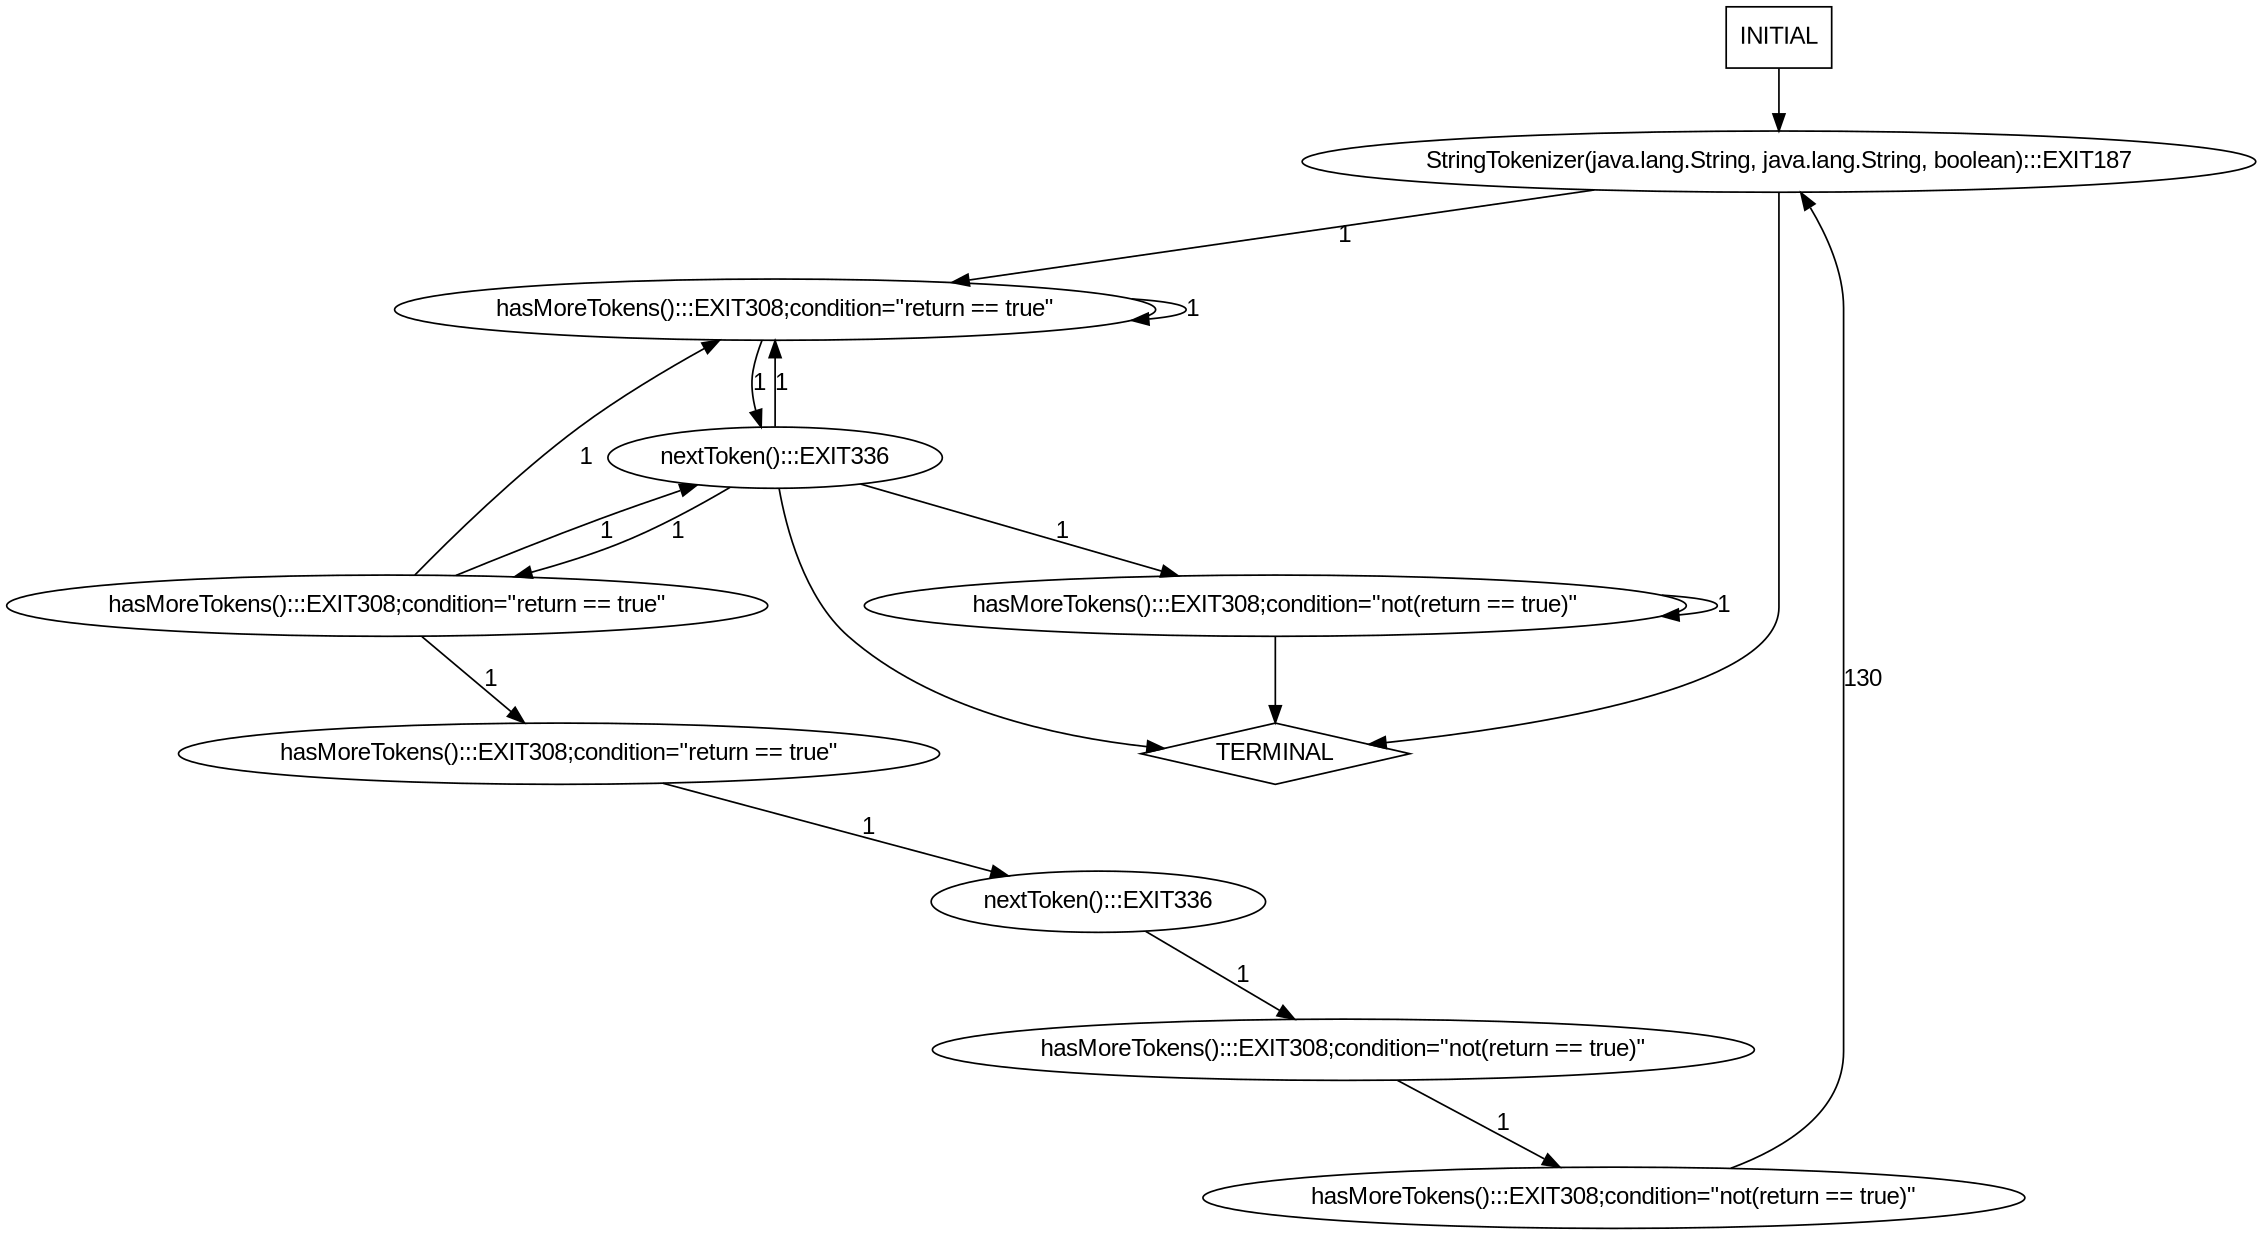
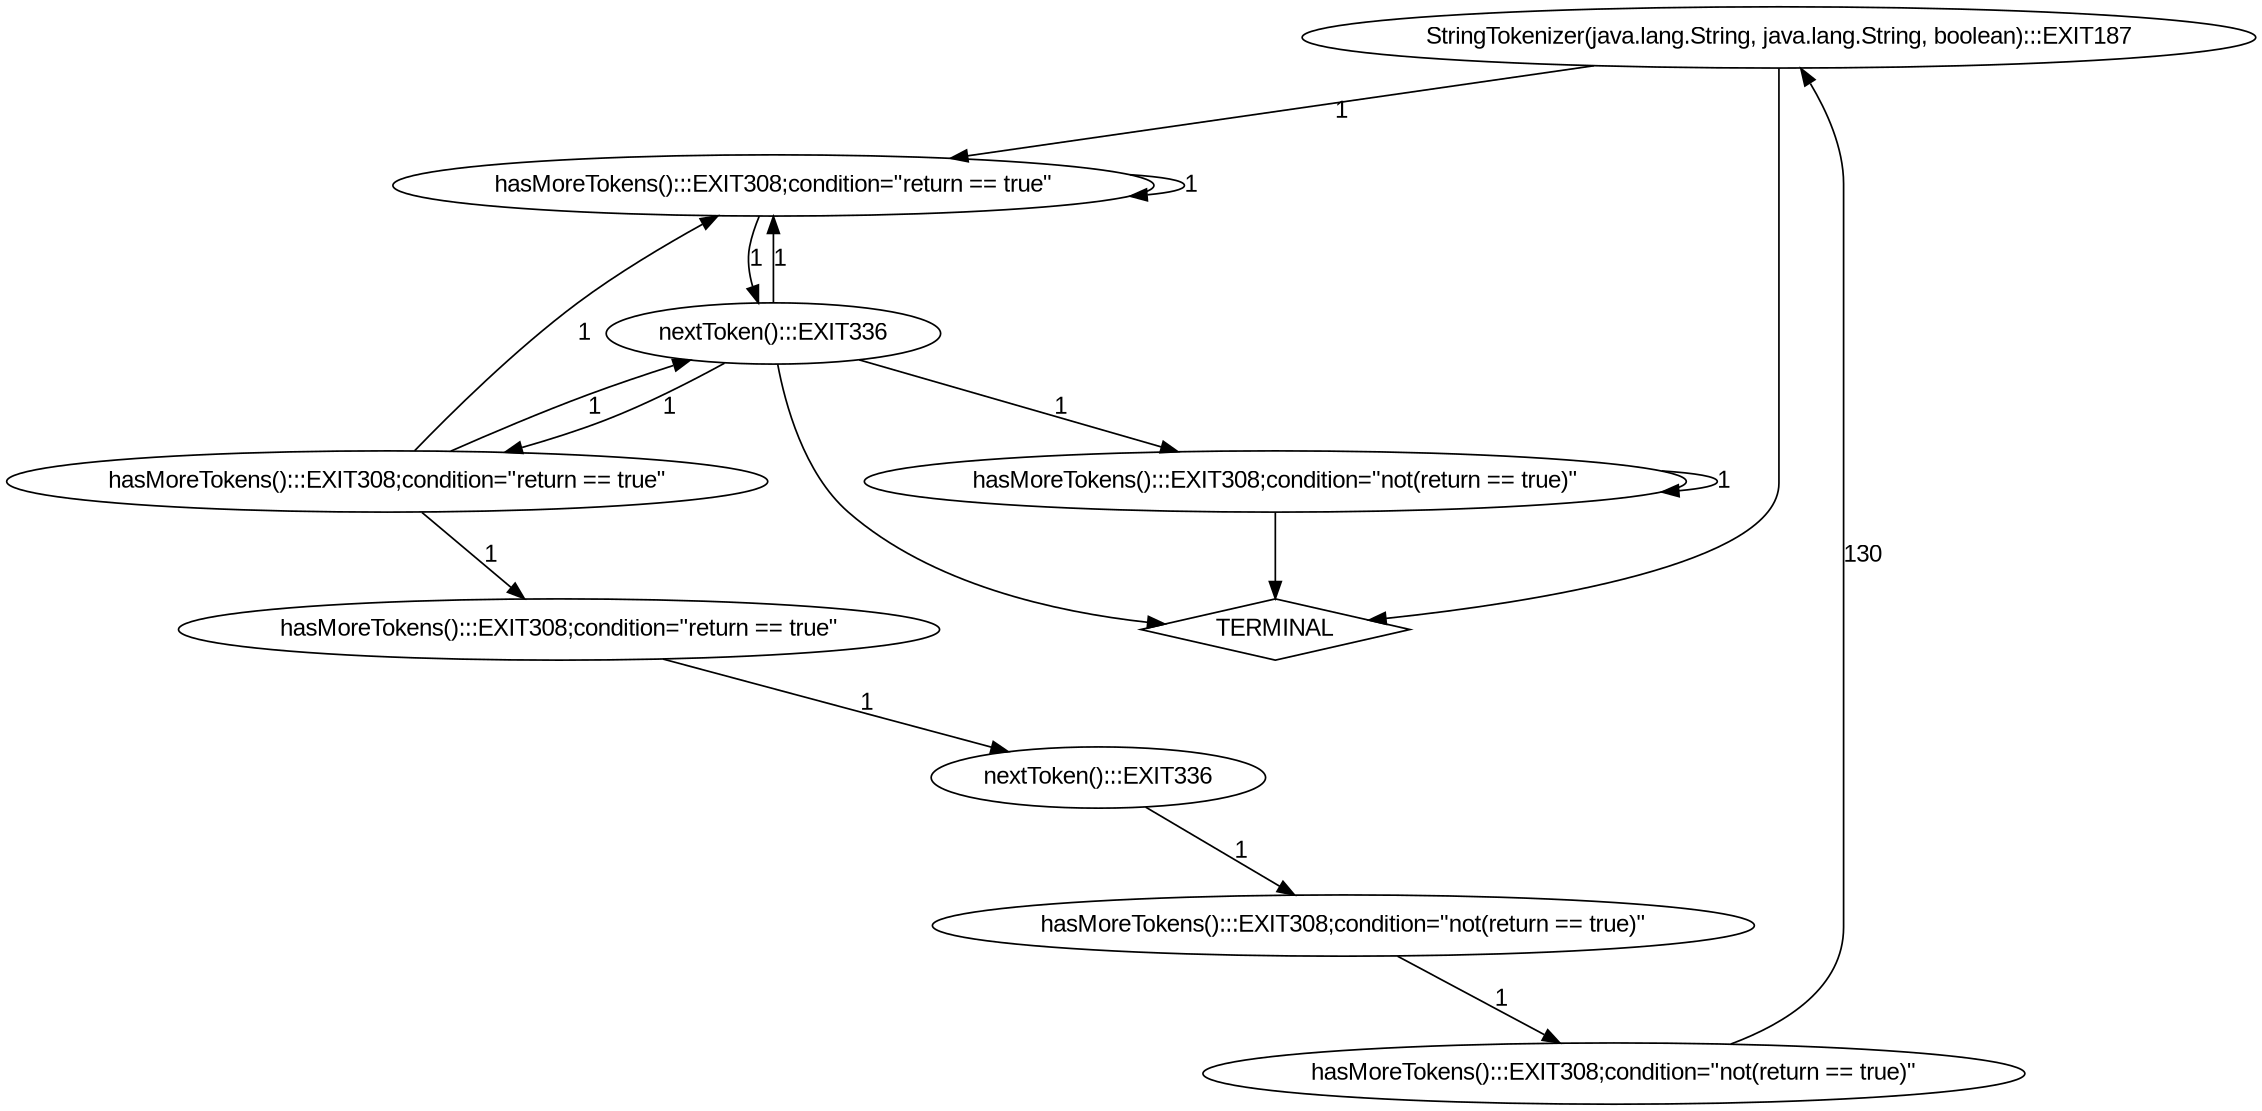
  digraph {
    fontname="Liberation Sans"
    node [fontname="Liberation Sans"]
    edge [fontname="Liberation Sans"]
    n1 [label="StringTokenizer(java.lang.String, java.lang.String, boolean):::EXIT187"]
    n2 [label="hasMoreTokens():::EXIT308;condition=\"return == true\""]
    n3 [label=TERMINAL shape=diamond]
    n4 [label="hasMoreTokens():::EXIT308;condition=\"not(return == true)\""]
    n5 [label="hasMoreTokens():::EXIT308;condition=\"not(return == true)\""]
    n6 [label="hasMoreTokens():::EXIT308;condition=\"not(return == true)\""]
    n7 [label="hasMoreTokens():::EXIT308;condition=\"return == true\""]
    n8 [label="nextToken():::EXIT336"]
    n9 [label="nextToken():::EXIT336"]
    n10 [label="hasMoreTokens():::EXIT308;condition=\"return == true\""]
-   n11 [label=INITIAL shape=box]
    n1 -> n2 [label=1]
    n1 -> n3
    n2 -> n2 [label=1]
    n2 -> n9 [label=1]
    n4 -> n1 [label=130]
    n5 -> n4 [label=1]
    n6 -> n3
    n6 -> n6 [label=1]
    n7 -> n8 [label=1]
    n8 -> n5 [label=1]
    n9 -> n2 [label=1]
    n9 -> n3
    n9 -> n6 [label=1]
    n9 -> n10 [label=1]
    n10 -> n2 [label=1]
    n10 -> n7 [label=1]
    n10 -> n9 [label=1]
-   n11 -> n1
  }
